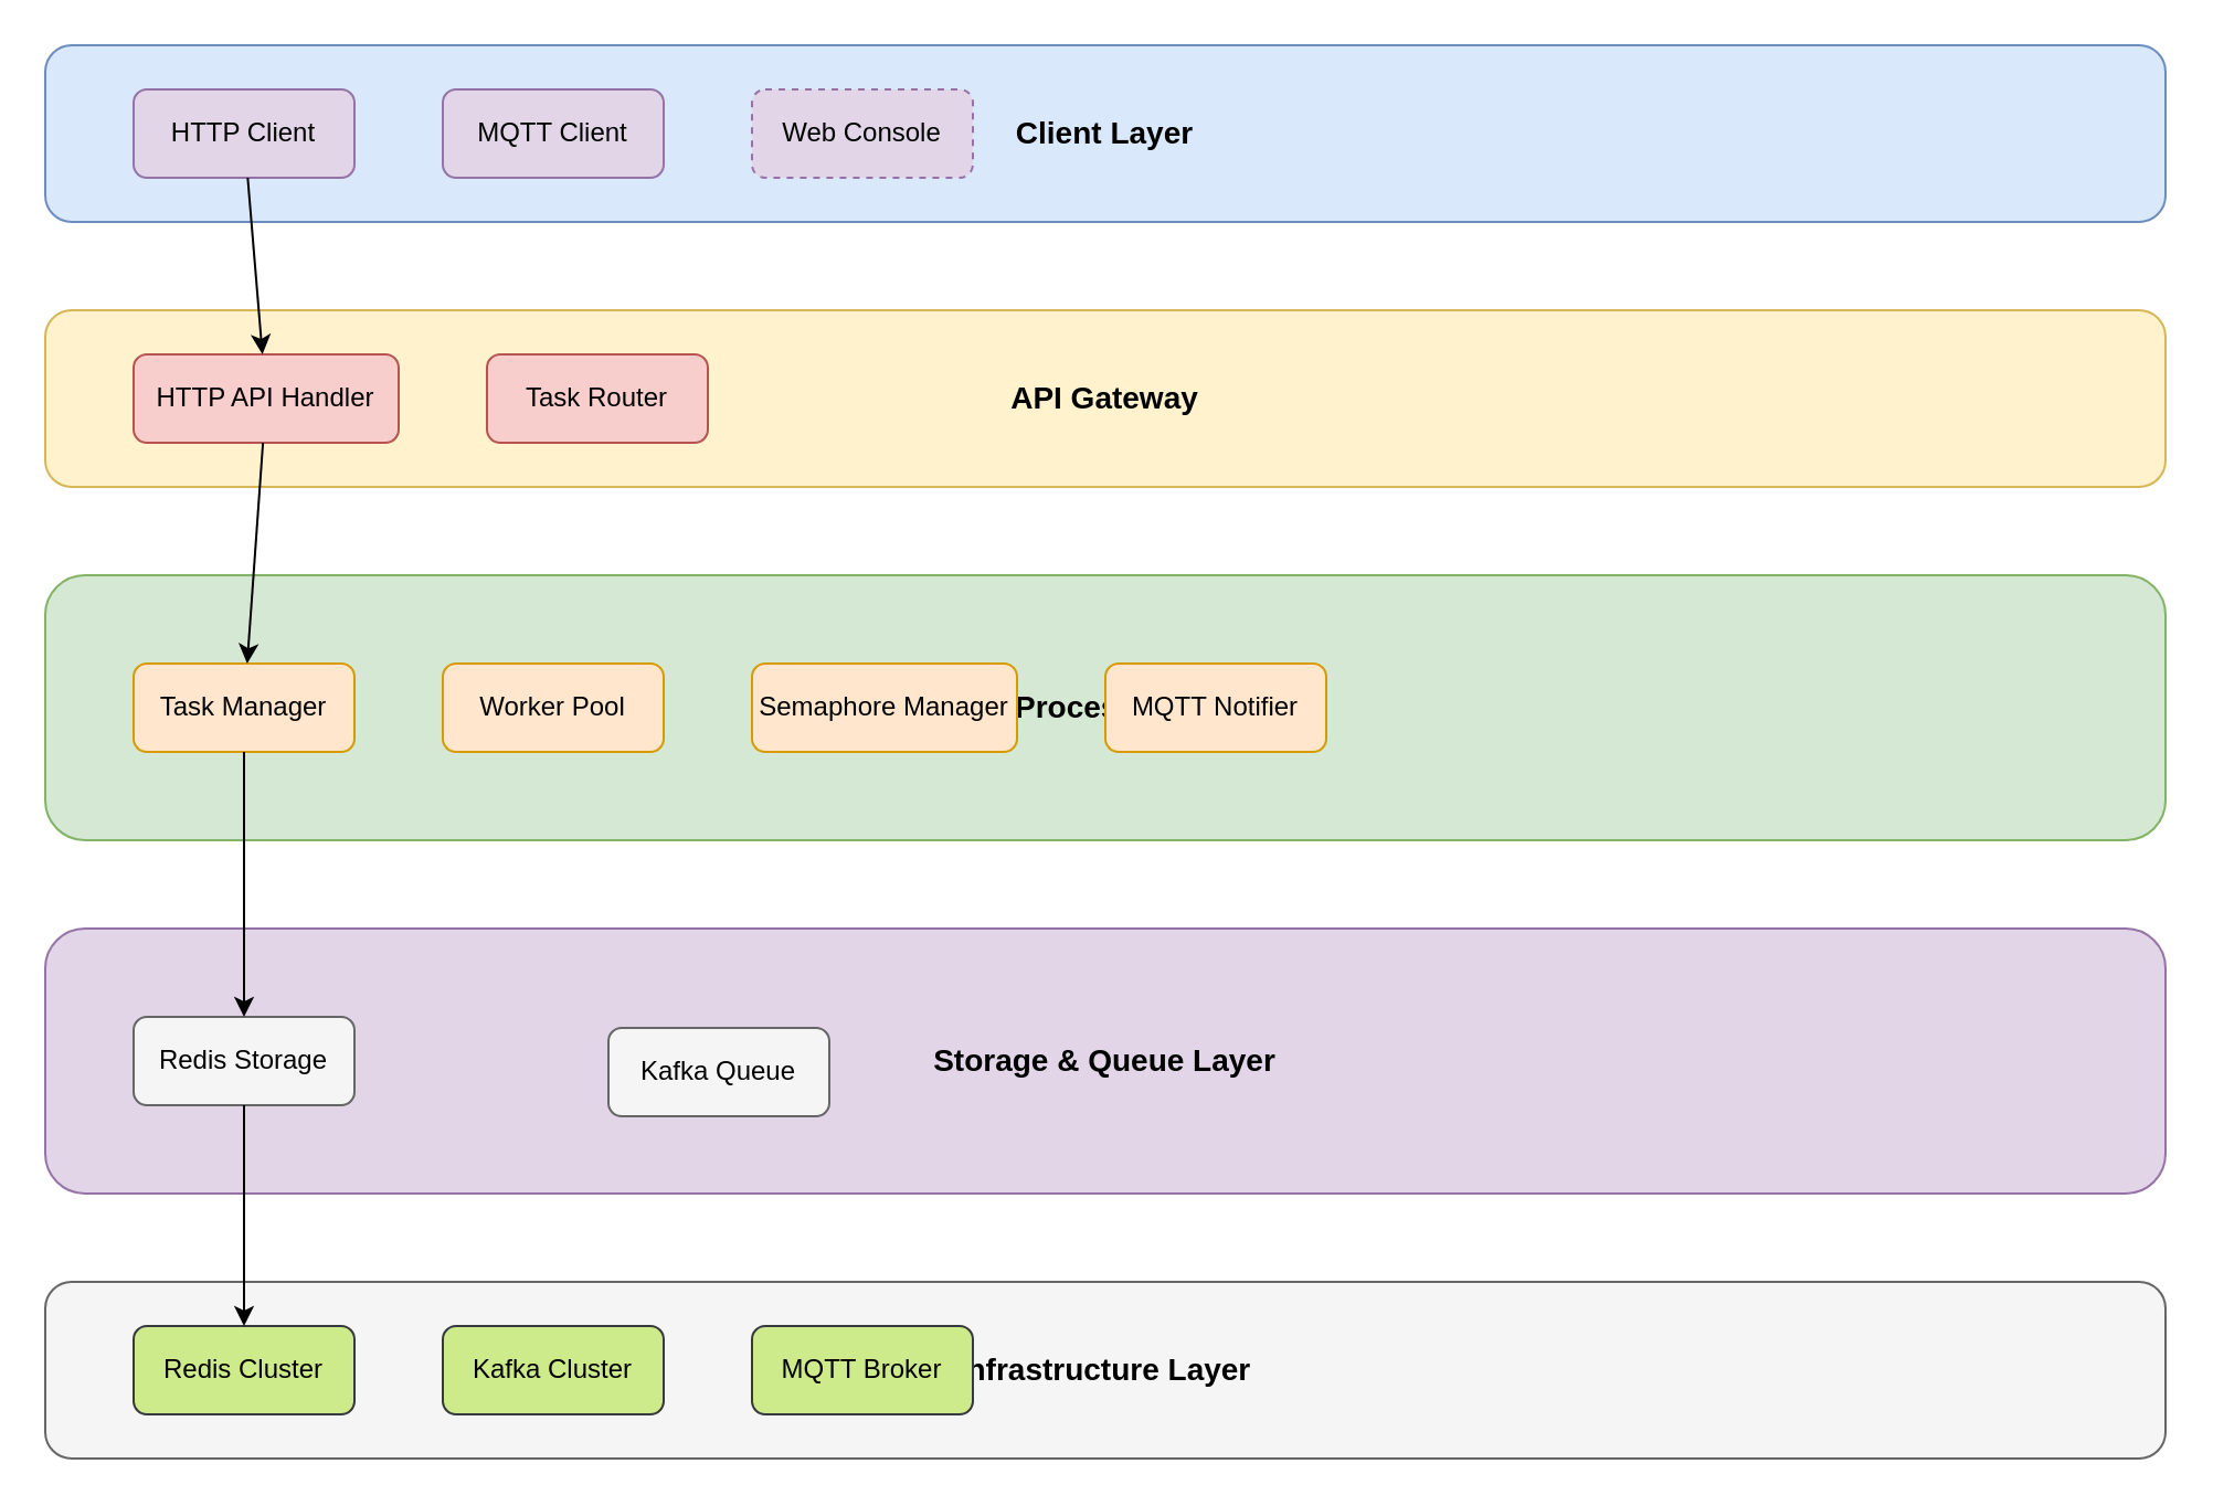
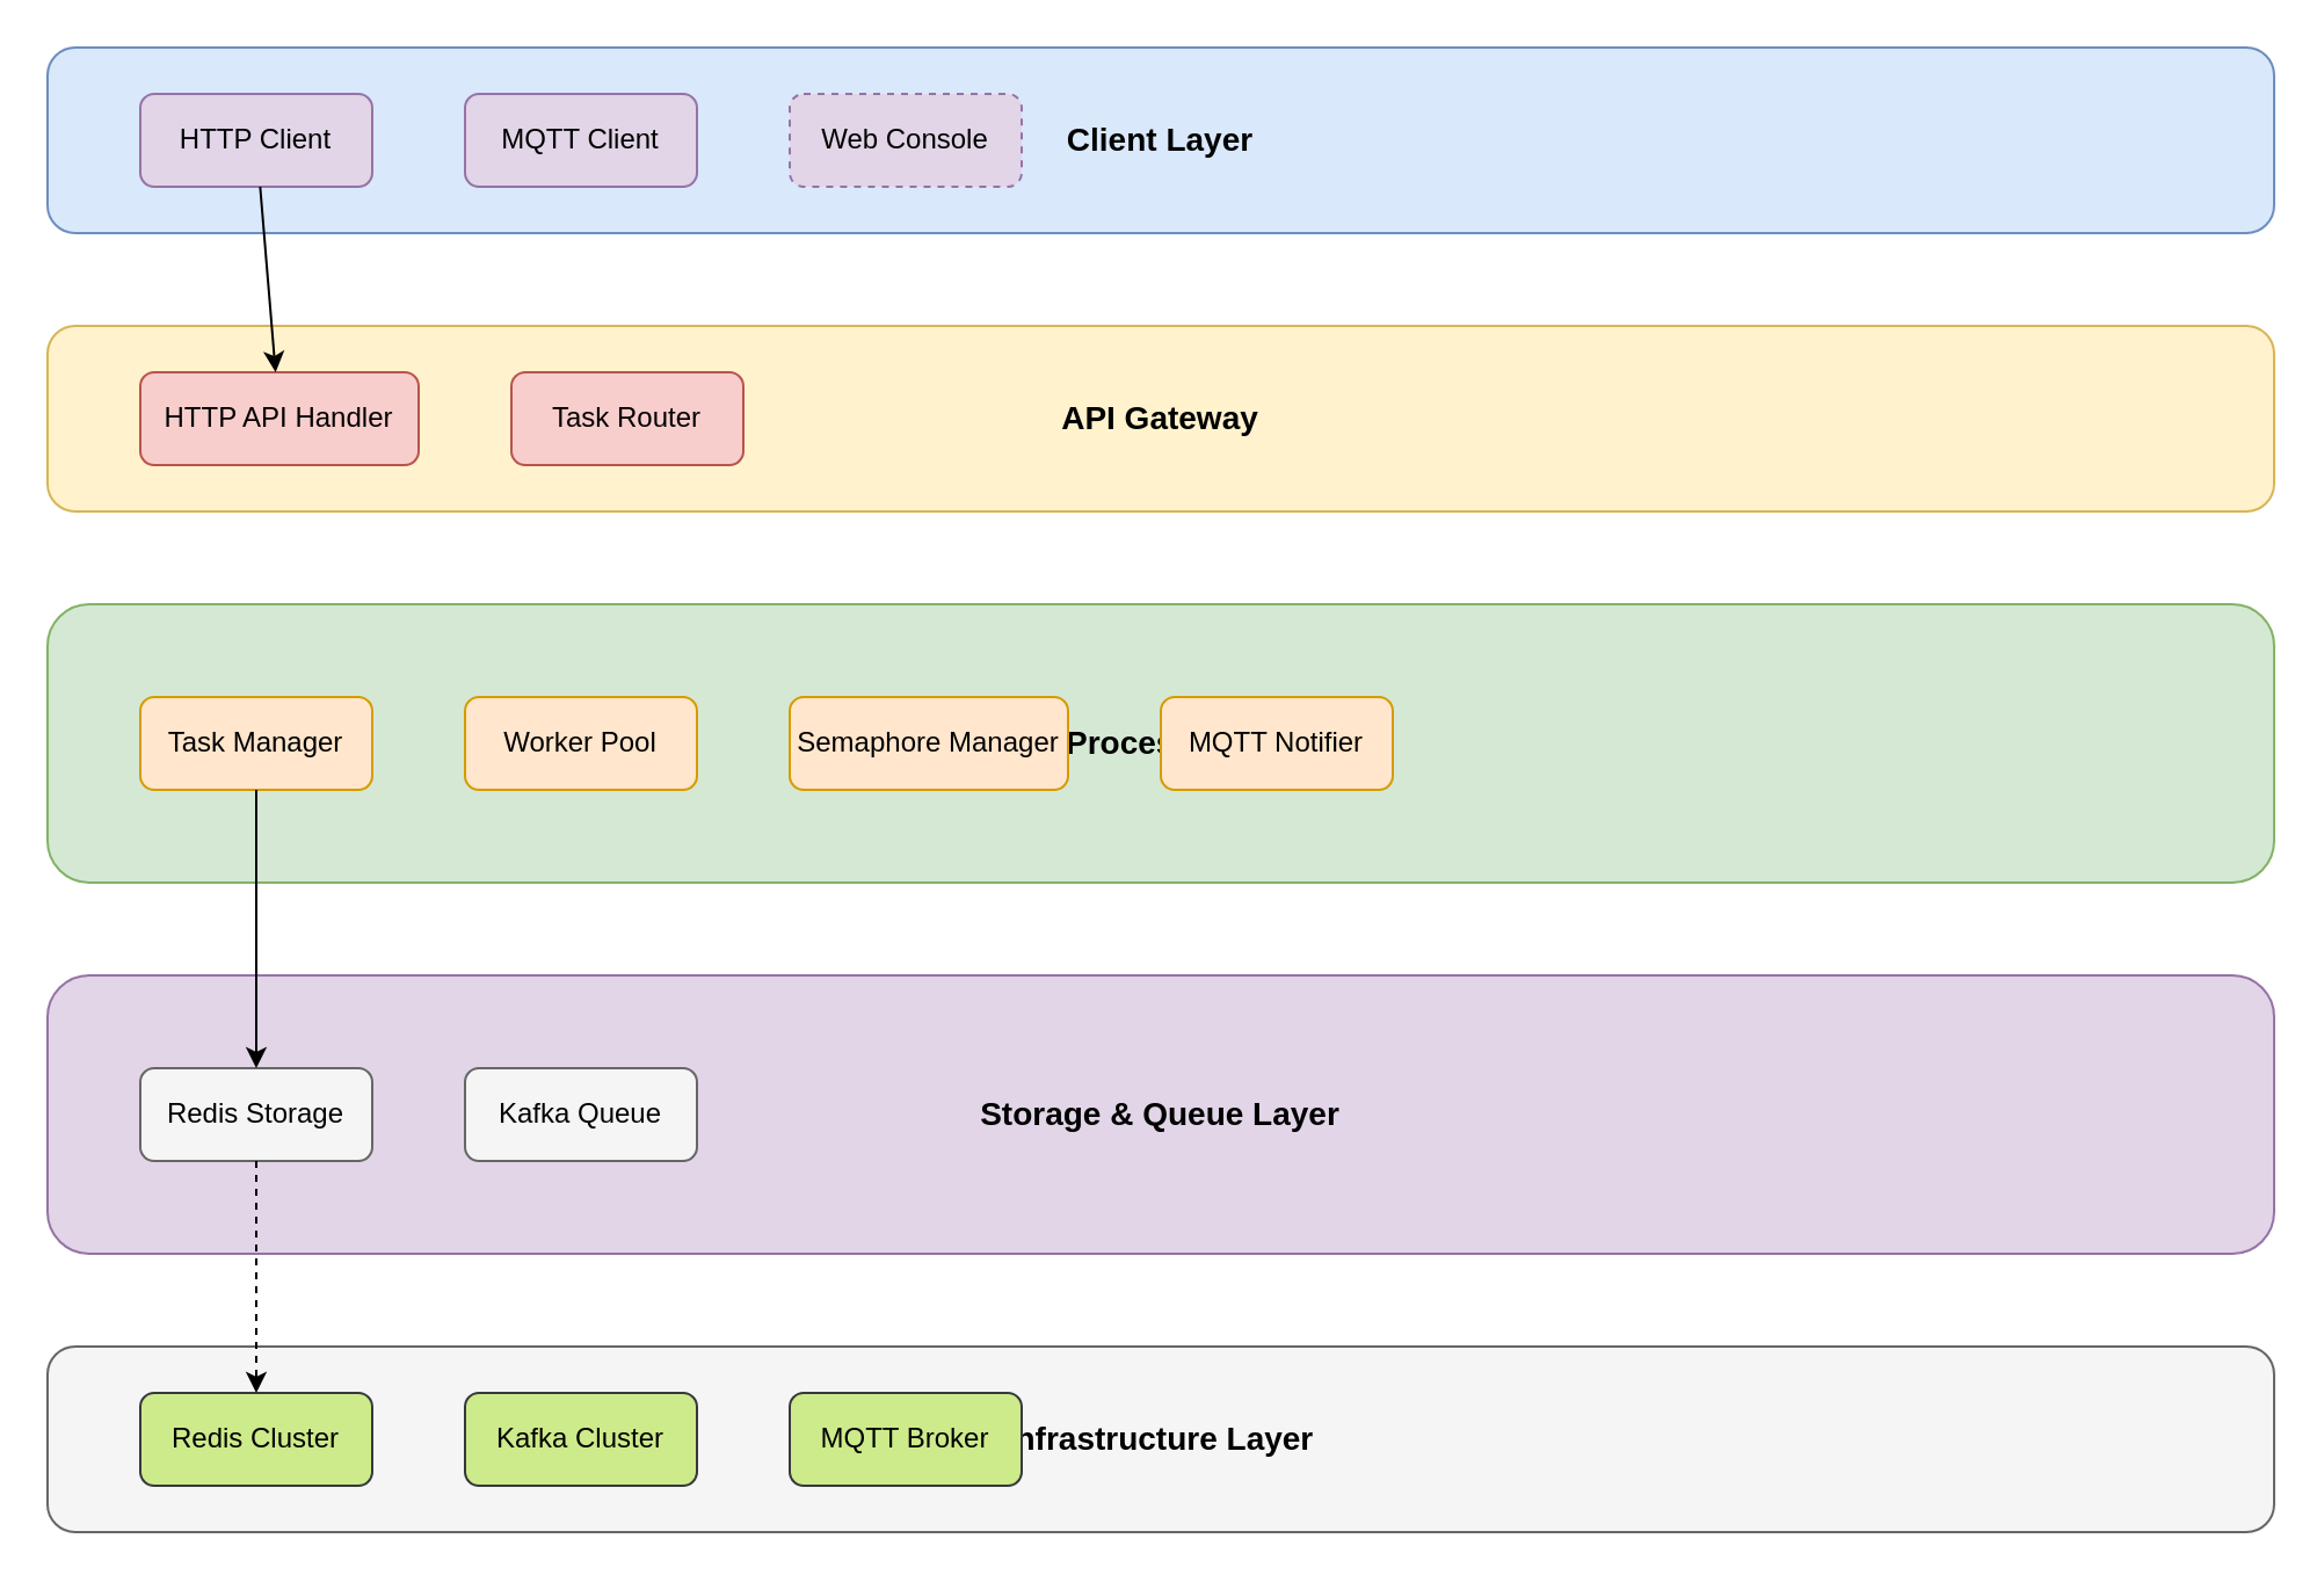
  <mxCell id="0" />
  <mxCell id="1" parent="0" />
  <mxCell id="2" value="Client Layer" style="rounded=1;whiteSpace=wrap;html=1;fillColor=#dae8fc;strokeColor=#6c8ebf;fontStyle=1;fontSize=14;" parent="1" vertex="1"><mxGeometry x="20" y="20" width="960" height="80" as="geometry" /></mxCell>
  <mxCell id="3" value="HTTP Client" style="rounded=1;whiteSpace=wrap;html=1;fillColor=#e1d5e7;strokeColor=#9673a6;" parent="1" vertex="1"><mxGeometry x="60" y="40" width="100" height="40" as="geometry" /></mxCell>
  <mxCell id="4" value="MQTT Client" style="rounded=1;whiteSpace=wrap;html=1;fillColor=#e1d5e7;strokeColor=#9673a6;" parent="1" vertex="1"><mxGeometry x="200" y="40" width="100" height="40" as="geometry" /></mxCell>
  <mxCell id="5" value="Web Console" style="rounded=1;whiteSpace=wrap;html=1;fillColor=#e1d5e7;strokeColor=#9673a6;dashed=1;" parent="1" vertex="1"><mxGeometry x="340" y="40" width="100" height="40" as="geometry" /></mxCell>
  <mxCell id="6" value="API Gateway" style="rounded=1;whiteSpace=wrap;html=1;fillColor=#fff2cc;strokeColor=#d6b656;fontStyle=1;fontSize=14;" parent="1" vertex="1"><mxGeometry x="20" y="140" width="960" height="80" as="geometry" /></mxCell>
  <mxCell id="7" value="HTTP API Handler" style="rounded=1;whiteSpace=wrap;html=1;fillColor=#f8cecc;strokeColor=#b85450;" parent="1" vertex="1"><mxGeometry x="60" y="160" width="120" height="40" as="geometry" /></mxCell>
  <mxCell id="8" value="Task Router" style="rounded=1;whiteSpace=wrap;html=1;fillColor=#f8cecc;strokeColor=#b85450;" parent="1" vertex="1"><mxGeometry x="220" y="160" width="100" height="40" as="geometry" /></mxCell>
  <mxCell id="9" value="Core Processing Layer" style="rounded=1;whiteSpace=wrap;html=1;fillColor=#d5e8d4;strokeColor=#82b366;fontStyle=1;fontSize=14;" parent="1" vertex="1"><mxGeometry x="20" y="260" width="960" height="120" as="geometry" /></mxCell>
  <mxCell id="10" value="Task Manager" style="rounded=1;whiteSpace=wrap;html=1;fillColor=#ffe6cc;strokeColor=#d79b00;" parent="1" vertex="1"><mxGeometry x="60" y="300" width="100" height="40" as="geometry" /></mxCell>
  <mxCell id="11" value="Worker Pool" style="rounded=1;whiteSpace=wrap;html=1;fillColor=#ffe6cc;strokeColor=#d79b00;" parent="1" vertex="1"><mxGeometry x="200" y="300" width="100" height="40" as="geometry" /></mxCell>
  <mxCell id="12" value="Semaphore Manager" style="rounded=1;whiteSpace=wrap;html=1;fillColor=#ffe6cc;strokeColor=#d79b00;" parent="1" vertex="1"><mxGeometry x="340" y="300" width="120" height="40" as="geometry" /></mxCell>
  <mxCell id="13" value="MQTT Notifier" style="rounded=1;whiteSpace=wrap;html=1;fillColor=#ffe6cc;strokeColor=#d79b00;" parent="1" vertex="1"><mxGeometry x="500" y="300" width="100" height="40" as="geometry" /></mxCell>
  <mxCell id="14" value="Storage &amp; Queue Layer" style="rounded=1;whiteSpace=wrap;html=1;fillColor=#e1d5e7;strokeColor=#9673a6;fontStyle=1;fontSize=14;" parent="1" vertex="1"><mxGeometry x="20" y="420" width="960" height="120" as="geometry" /></mxCell>
  <mxCell id="15" value="Redis Storage" style="rounded=1;whiteSpace=wrap;html=1;fillColor=#f5f5f5;strokeColor=#666666;" parent="1" vertex="1"><mxGeometry x="60" y="460" width="100" height="40" as="geometry" /></mxCell>
- <mxCell id="16" value="Kafka Queue" style="rounded=1;whiteSpace=wrap;html=1;fillColor=#f5f5f5;strokeColor=#666666;" parent="1" vertex="1"><mxGeometry x="275" y="465" width="100" height="40" as="geometry" /></mxCell>
+ <mxCell id="16" value="Kafka Queue" style="rounded=1;whiteSpace=wrap;html=1;fillColor=#f5f5f5;strokeColor=#666666;" parent="1" vertex="1"><mxGeometry x="200" y="460" width="100" height="40" as="geometry" /></mxCell>
  <mxCell id="17" value="Infrastructure Layer" style="rounded=1;whiteSpace=wrap;html=1;fillColor=#f5f5f5;strokeColor=#666666;fontStyle=1;fontSize=14;" parent="1" vertex="1"><mxGeometry x="20" y="580" width="960" height="80" as="geometry" /></mxCell>
  <mxCell id="18" value="Redis Cluster" style="rounded=1;whiteSpace=wrap;html=1;fillColor=#cdeb8b;strokeColor=#36393d;" parent="1" vertex="1"><mxGeometry x="60" y="600" width="100" height="40" as="geometry" /></mxCell>
  <mxCell id="19" value="Kafka Cluster" style="rounded=1;whiteSpace=wrap;html=1;fillColor=#cdeb8b;strokeColor=#36393d;" parent="1" vertex="1"><mxGeometry x="200" y="600" width="100" height="40" as="geometry" /></mxCell>
  <mxCell id="20" value="MQTT Broker" style="rounded=1;whiteSpace=wrap;html=1;fillColor=#cdeb8b;strokeColor=#36393d;" parent="1" vertex="1"><mxGeometry x="340" y="600" width="100" height="40" as="geometry" /></mxCell>
  <mxCell id="21" value="" style="endArrow=classic;html=1;rounded=0;" parent="1" source="3" target="7" edge="1"><mxGeometry width="50" height="50" relative="1" as="geometry"><mxPoint x="110" y="100" as="sourcePoint" /><mxPoint x="110" y="150" as="targetPoint" /></mxGeometry></mxCell>
- <mxCell id="22" value="" style="endArrow=classic;html=1;rounded=0;" parent="1" source="7" target="10" edge="1"><mxGeometry width="50" height="50" relative="1" as="geometry"><mxPoint x="110" y="220" as="sourcePoint" /><mxPoint x="110" y="290" as="targetPoint" /></mxGeometry></mxCell>
  <mxCell id="23" value="" style="endArrow=classic;html=1;rounded=0;" parent="1" source="10" target="15" edge="1"><mxGeometry width="50" height="50" relative="1" as="geometry"><mxPoint x="110" y="350" as="sourcePoint" /><mxPoint x="110" y="450" as="targetPoint" /></mxGeometry></mxCell>
- <mxCell id="24" value="" style="endArrow=classic;html=1;rounded=0;" parent="1" source="15" target="18" edge="1"><mxGeometry width="50" height="50" relative="1" as="geometry"><mxPoint x="110" y="510" as="sourcePoint" /><mxPoint x="110" y="590" as="targetPoint" /></mxGeometry></mxCell>
+ <mxCell id="24" value="" style="endArrow=classic;html=1;rounded=0;dashed=1;" parent="1" source="15" target="18" edge="1"><mxGeometry width="50" height="50" relative="1" as="geometry"><mxPoint x="110" y="510" as="sourcePoint" /><mxPoint x="110" y="590" as="targetPoint" /></mxGeometry></mxCell>
